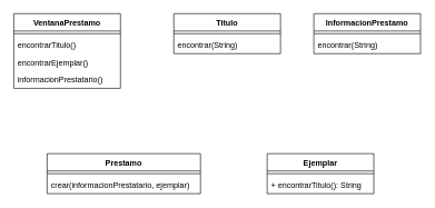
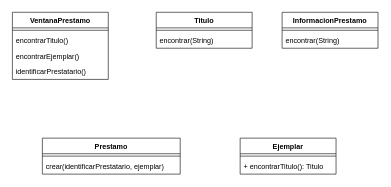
  <mxCell id="0" />
  <mxCell id="1" parent="0" />
  <mxCell id="2" value="VentanaPrestamo" style="swimlane;fontStyle=1;align=center;verticalAlign=top;childLayout=stackLayout;horizontal=1;startSize=26;horizontalStack=0;resizeParent=1;resizeParentMax=0;resizeLast=0;collapsible=1;marginBottom=0;" vertex="1" parent="1"><mxGeometry x="20" y="20" width="160" height="112" as="geometry" /></mxCell>
  <mxCell id="3" value="" style="line;strokeWidth=1;fillColor=none;align=left;verticalAlign=middle;spacingTop=-1;spacingLeft=3;spacingRight=3;rotatable=0;labelPosition=right;points=[];portConstraint=eastwest;" vertex="1" parent="2"><mxGeometry y="26" width="160" height="8" as="geometry" /></mxCell>
  <mxCell id="4" value="encontrarTitulo()" style="text;strokeColor=none;fillColor=none;align=left;verticalAlign=top;spacingLeft=4;spacingRight=4;overflow=hidden;rotatable=0;points=[[0,0.5],[1,0.5]];portConstraint=eastwest;" vertex="1" parent="2"><mxGeometry y="34" width="160" height="26" as="geometry" /></mxCell>
  <mxCell id="5" value="encontrarEjemplar()" style="text;strokeColor=none;fillColor=none;align=left;verticalAlign=top;spacingLeft=4;spacingRight=4;overflow=hidden;rotatable=0;points=[[0,0.5],[1,0.5]];portConstraint=eastwest;" vertex="1" parent="2"><mxGeometry y="60" width="160" height="26" as="geometry" /></mxCell>
- <mxCell id="6" value="informacionPrestatario()" style="text;strokeColor=none;fillColor=none;align=left;verticalAlign=top;spacingLeft=4;spacingRight=4;overflow=hidden;rotatable=0;points=[[0,0.5],[1,0.5]];portConstraint=eastwest;" vertex="1" parent="2"><mxGeometry y="86" width="160" height="26" as="geometry" /></mxCell>
+ <mxCell id="6" value="identificarPrestatario()" style="text;strokeColor=none;fillColor=none;align=left;verticalAlign=top;spacingLeft=4;spacingRight=4;overflow=hidden;rotatable=0;points=[[0,0.5],[1,0.5]];portConstraint=eastwest;" vertex="1" parent="2"><mxGeometry y="86" width="160" height="26" as="geometry" /></mxCell>
  <mxCell id="7" value="Titulo" style="swimlane;fontStyle=1;align=center;verticalAlign=top;childLayout=stackLayout;horizontal=1;startSize=26;horizontalStack=0;resizeParent=1;resizeParentMax=0;resizeLast=0;collapsible=1;marginBottom=0;" vertex="1" parent="1"><mxGeometry x="260" y="20" width="160" height="60" as="geometry" /></mxCell>
  <mxCell id="8" value="" style="line;strokeWidth=1;fillColor=none;align=left;verticalAlign=middle;spacingTop=-1;spacingLeft=3;spacingRight=3;rotatable=0;labelPosition=right;points=[];portConstraint=eastwest;" vertex="1" parent="7"><mxGeometry y="26" width="160" height="8" as="geometry" /></mxCell>
  <mxCell id="9" value="encontrar(String)" style="text;strokeColor=none;fillColor=none;align=left;verticalAlign=top;spacingLeft=4;spacingRight=4;overflow=hidden;rotatable=0;points=[[0,0.5],[1,0.5]];portConstraint=eastwest;" vertex="1" parent="7"><mxGeometry y="34" width="160" height="26" as="geometry" /></mxCell>
  <mxCell id="10" value="InformacionPrestamo" style="swimlane;fontStyle=1;align=center;verticalAlign=top;childLayout=stackLayout;horizontal=1;startSize=26;horizontalStack=0;resizeParent=1;resizeParentMax=0;resizeLast=0;collapsible=1;marginBottom=0;" vertex="1" parent="1"><mxGeometry x="470" y="20" width="160" height="60" as="geometry" /></mxCell>
  <mxCell id="11" value="" style="line;strokeWidth=1;fillColor=none;align=left;verticalAlign=middle;spacingTop=-1;spacingLeft=3;spacingRight=3;rotatable=0;labelPosition=right;points=[];portConstraint=eastwest;" vertex="1" parent="10"><mxGeometry y="26" width="160" height="8" as="geometry" /></mxCell>
  <mxCell id="12" value="encontrar(String)" style="text;strokeColor=none;fillColor=none;align=left;verticalAlign=top;spacingLeft=4;spacingRight=4;overflow=hidden;rotatable=0;points=[[0,0.5],[1,0.5]];portConstraint=eastwest;" vertex="1" parent="10"><mxGeometry y="34" width="160" height="26" as="geometry" /></mxCell>
  <mxCell id="13" value="Prestamo" style="swimlane;fontStyle=1;align=center;verticalAlign=top;childLayout=stackLayout;horizontal=1;startSize=26;horizontalStack=0;resizeParent=1;resizeParentMax=0;resizeLast=0;collapsible=1;marginBottom=0;" vertex="1" parent="1"><mxGeometry x="70" y="230" width="230" height="60" as="geometry" /></mxCell>
  <mxCell id="14" value="" style="line;strokeWidth=1;fillColor=none;align=left;verticalAlign=middle;spacingTop=-1;spacingLeft=3;spacingRight=3;rotatable=0;labelPosition=right;points=[];portConstraint=eastwest;" vertex="1" parent="13"><mxGeometry y="26" width="230" height="8" as="geometry" /></mxCell>
- <mxCell id="15" value="crear(informacionPrestatario, ejemplar)" style="text;strokeColor=none;fillColor=none;align=left;verticalAlign=top;spacingLeft=4;spacingRight=4;overflow=hidden;rotatable=0;points=[[0,0.5],[1,0.5]];portConstraint=eastwest;" vertex="1" parent="13"><mxGeometry y="34" width="230" height="26" as="geometry" /></mxCell>
+ <mxCell id="15" value="crear(identificarPrestatario, ejemplar)" style="text;strokeColor=none;fillColor=none;align=left;verticalAlign=top;spacingLeft=4;spacingRight=4;overflow=hidden;rotatable=0;points=[[0,0.5],[1,0.5]];portConstraint=eastwest;" vertex="1" parent="13"><mxGeometry y="34" width="230" height="26" as="geometry" /></mxCell>
  <mxCell id="16" value="Ejemplar" style="swimlane;fontStyle=1;align=center;verticalAlign=top;childLayout=stackLayout;horizontal=1;startSize=26;horizontalStack=0;resizeParent=1;resizeParentMax=0;resizeLast=0;collapsible=1;marginBottom=0;" vertex="1" parent="1"><mxGeometry x="400" y="230" width="160" height="60" as="geometry" /></mxCell>
  <mxCell id="17" value="" style="line;strokeWidth=1;fillColor=none;align=left;verticalAlign=middle;spacingTop=-1;spacingLeft=3;spacingRight=3;rotatable=0;labelPosition=right;points=[];portConstraint=eastwest;" vertex="1" parent="16"><mxGeometry y="26" width="160" height="8" as="geometry" /></mxCell>
- <mxCell id="18" value="+ encontrarTitulo(): String" style="text;strokeColor=none;fillColor=none;align=left;verticalAlign=top;spacingLeft=4;spacingRight=4;overflow=hidden;rotatable=0;points=[[0,0.5],[1,0.5]];portConstraint=eastwest;" vertex="1" parent="16"><mxGeometry y="34" width="160" height="26" as="geometry" /></mxCell>
+ <mxCell id="18" value="+ encontrarTitulo(): Titulo" style="text;strokeColor=none;fillColor=none;align=left;verticalAlign=top;spacingLeft=4;spacingRight=4;overflow=hidden;rotatable=0;points=[[0,0.5],[1,0.5]];portConstraint=eastwest;" vertex="1" parent="16"><mxGeometry y="34" width="160" height="26" as="geometry" /></mxCell>
